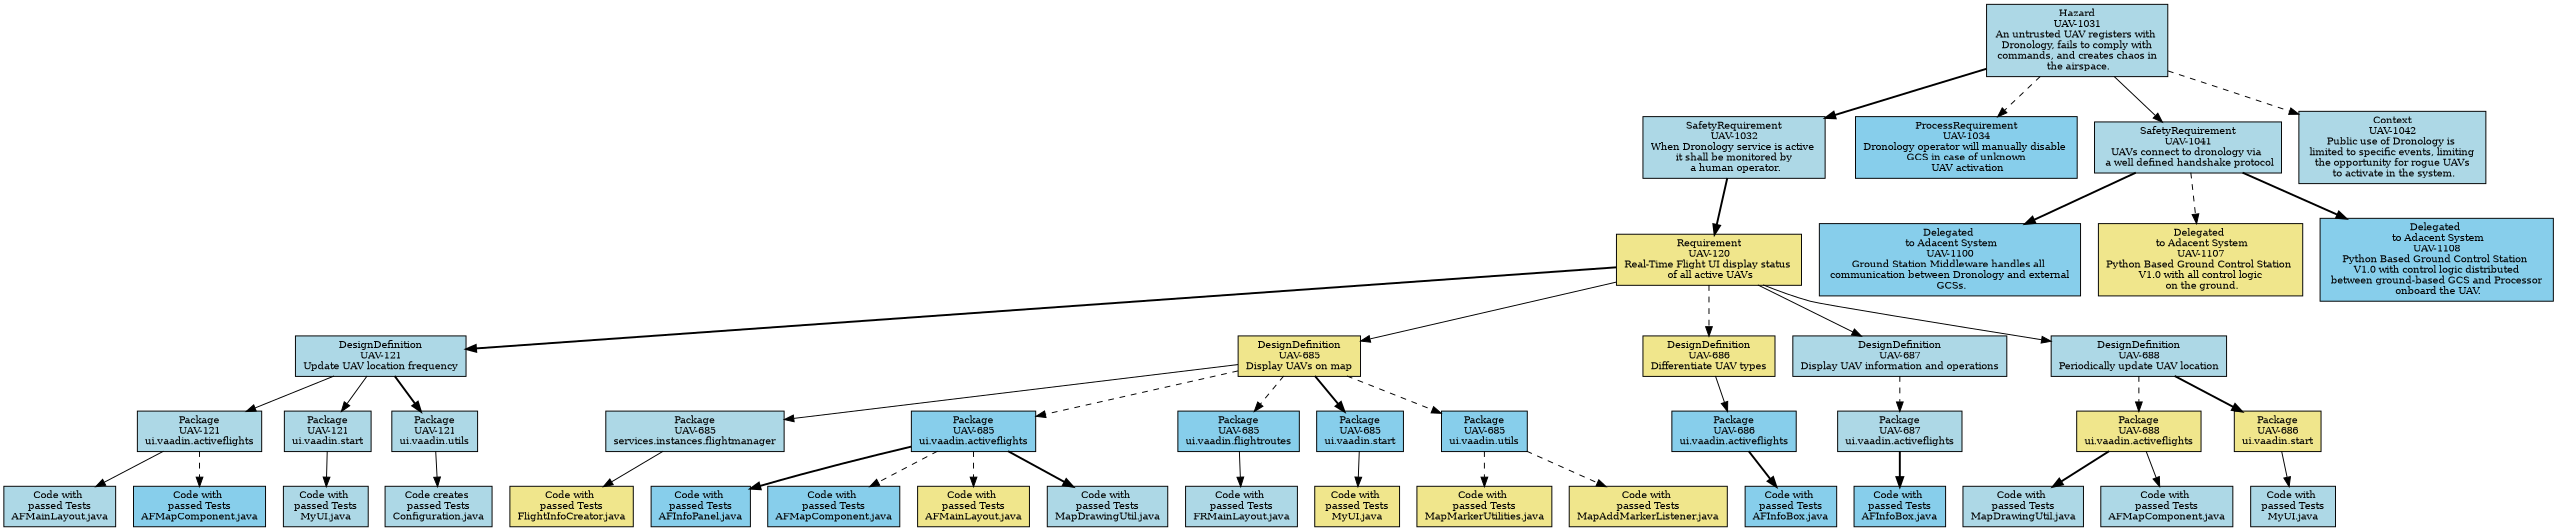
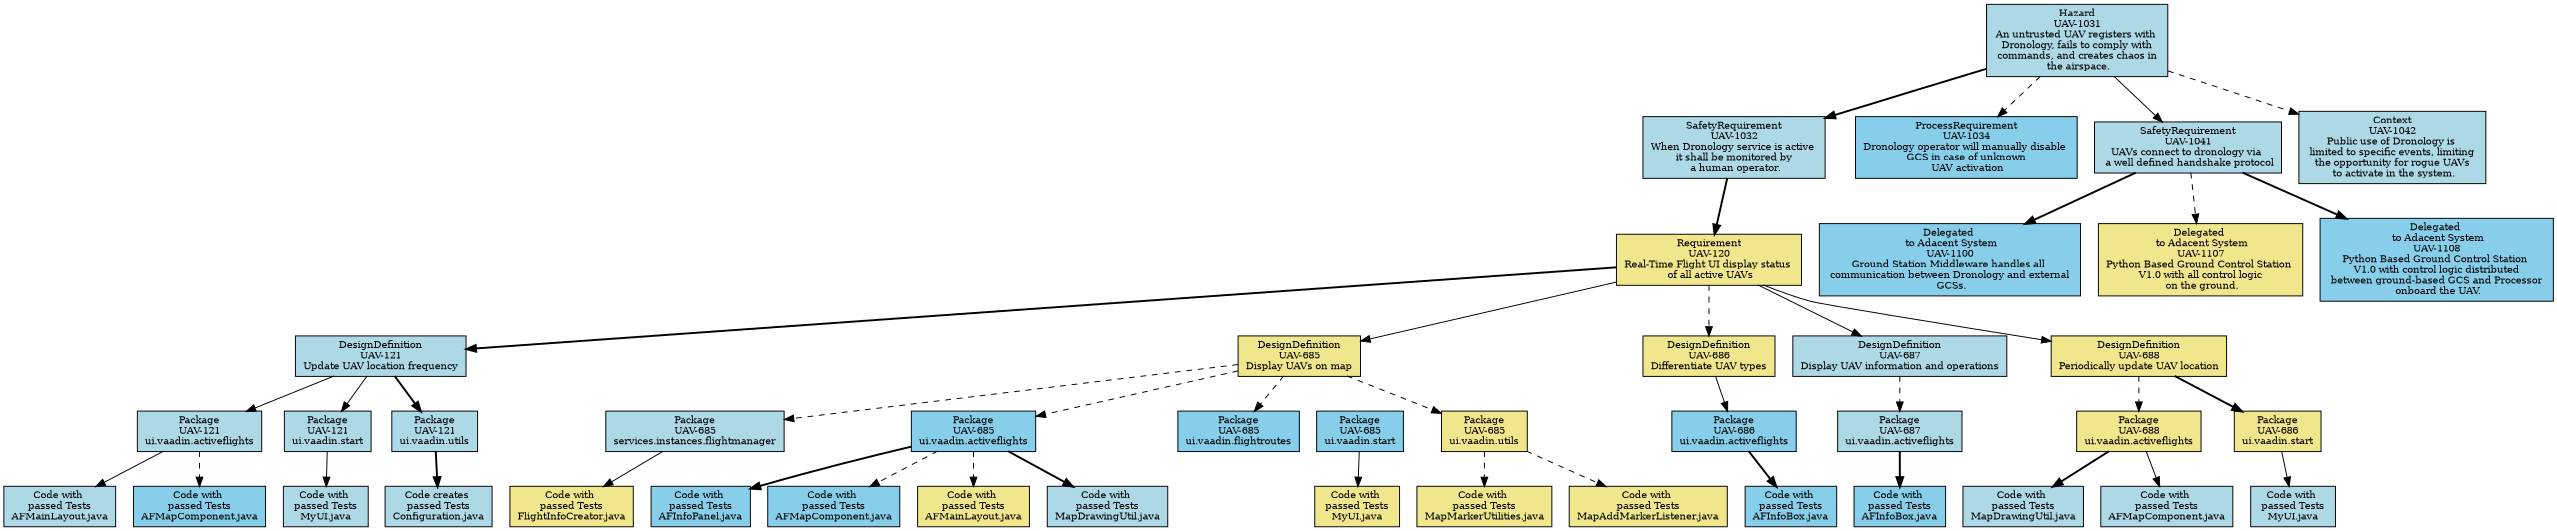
  digraph {
    autosize=false
    rankdir=TD
    node [color=black fillcolor=lightblue fontsize=10 shape=record style=filled]
    edge [style=solid]
    n1 [label="Hazard\nUAV-1031\nAn untrusted UAV registers with \n Dronology, fails to comply with \n commands, and creates chaos in \n the airspace. "]
    n2 [label="SafetyRequirement\nUAV-1032\nWhen Dronology service is active \n it shall be monitored by \n a human operator. "]
    n3 [fillcolor=skyblue label="ProcessRequirement\nUAV-1034\nDronology operator will manually disable \n GCS in case of unknown \n UAV activation "]
    n4 [label="SafetyRequirement\nUAV-1041\nUAVs connect to dronology via \n a well defined handshake protocol "]
    n5 [label="Context\nUAV-1042\nPublic use of Dronology is \n limited to specific events, limiting \n the opportunity for rogue UAVs \n to activate in the system. "]
    n6 [fillcolor=khaki label="Requirement\nUAV-120\nReal-Time Flight UI display status \n of all active UAVs "]
    n7 [fillcolor=skyblue label=" Delegated \n to Adacent System\nUAV-1100\nGround Station Middleware handles all \n communication between Dronology and external \n GCSs. "]
    n8 [fillcolor=khaki label=" Delegated \n to Adacent System\nUAV-1107\nPython Based Ground Control Station \n V1.0 with all control logic \n on the ground. "]
    n9 [fillcolor=skyblue label=" Delegated \n to Adacent System\nUAV-1108\nPython Based Ground Control Station \n V1.0 with control logic distributed \n between ground-based GCS and Processor \n onboard the UAV. "]
    n10 [label="DesignDefinition\nUAV-121\nUpdate UAV location frequency "]
    n11 [fillcolor=khaki label="DesignDefinition\nUAV-685\nDisplay UAVs on map "]
    n12 [fillcolor=khaki label="DesignDefinition\nUAV-686\nDifferentiate UAV types "]
    n13 [label="DesignDefinition\nUAV-687\nDisplay UAV information and operations "]
-   n14 [label="DesignDefinition\nUAV-688\nPeriodically update UAV location "]
+   n14 [fillcolor=khaki label="DesignDefinition\nUAV-688\nPeriodically update UAV location "]
    n15 [label="Package\nUAV-121\nui.vaadin.activeflights"]
    n16 [label="Package\nUAV-121\nui.vaadin.start"]
    n17 [label="Package\nUAV-121\nui.vaadin.utils"]
    n18 [label="Package\nUAV-685\nservices.instances.flightmanager"]
    n19 [fillcolor=skyblue label="Package\nUAV-685\nui.vaadin.activeflights"]
    n20 [fillcolor=skyblue label="Package\nUAV-685\nui.vaadin.flightroutes"]
    n21 [fillcolor=skyblue label="Package\nUAV-685\nui.vaadin.start"]
-   n22 [fillcolor=skyblue label="Package\nUAV-685\nui.vaadin.utils"]
+   n22 [fillcolor=khaki label="Package\nUAV-685\nui.vaadin.utils"]
    n23 [fillcolor=skyblue label="Package\nUAV-686\nui.vaadin.activeflights"]
    n24 [label="Package\nUAV-687\nui.vaadin.activeflights"]
    n25 [fillcolor=khaki label="Package\nUAV-688\nui.vaadin.activeflights"]
    n26 [fillcolor=khaki label="Package\nUAV-686\nui.vaadin.start"]
    n27 [label="Code with \n passed Tests \nAFMainLayout.java"]
    n28 [fillcolor=skyblue label="Code with \n passed Tests \nAFMapComponent.java"]
    n29 [label="Code with \n passed Tests \nMyUI.java"]
    n30 [label="Code creates \n passed Tests \nConfiguration.java"]
    n31 [fillcolor=khaki label="Code with \n passed Tests \nFlightInfoCreator.java"]
    n32 [fillcolor=skyblue label="Code with \n passed Tests \nAFInfoPanel.java"]
    n33 [fillcolor=skyblue label="Code with \n passed Tests \nAFMapComponent.java"]
    n34 [fillcolor=khaki label="Code with \n passed Tests \nAFMainLayout.java"]
    n35 [label="Code with \n passed Tests \nMapDrawingUtil.java"]
-   n36 [label="Code with \n passed Tests \nFRMainLayout.java"]
    n37 [fillcolor=khaki label="Code with \n passed Tests \nMyUI.java"]
    n38 [fillcolor=khaki label="Code with \n passed Tests \nMapMarkerUtilities.java"]
    n39 [fillcolor=khaki label="Code with \n passed Tests \nMapAddMarkerListener.java"]
    n40 [fillcolor=skyblue label="Code with \n passed Tests \nAFInfoBox.java"]
    n41 [fillcolor=skyblue label="Code with \n passed Tests \nAFInfoBox.java"]
    n42 [label="Code with \n passed Tests \nMapDrawingUtil.java"]
    n43 [label="Code with \n passed Tests \nAFMapComponent.java"]
    n44 [label="Code with \n passed Tests \nMyUI.java"]
    n1 -> n2 [style=bold]
    n1 -> n3 [style=dashed]
    n1 -> n4
    n1 -> n5 [style=dashed]
    n2 -> n6 [style=bold]
    n4 -> n7 [style=bold]
    n4 -> n8 [style=dashed]
    n4 -> n9 [style=bold]
    n6 -> n10 [style=bold]
    n6 -> n11
    n6 -> n12 [style=dashed]
    n6 -> n13
    n6 -> n14
    n10 -> n15
    n10 -> n16
    n10 -> n17 [style=bold]
-   n11 -> n18
+   n11 -> n18 [style=dashed]
    n11 -> n19 [style=dashed]
    n11 -> n20 [style=dashed]
-   n11 -> n21 [style=bold]
    n11 -> n22 [style=dashed]
    n12 -> n23
    n13 -> n24 [style=dashed]
    n14 -> n25 [style=dashed]
    n14 -> n26 [style=bold]
    n15 -> n27
    n15 -> n28 [style=dashed]
    n16 -> n29
-   n17 -> n30
+   n17 -> n30 [style=bold]
    n18 -> n31
    n19 -> n32 [style=bold]
    n19 -> n33 [style=dashed]
    n19 -> n34 [style=dashed]
    n19 -> n35 [style=bold]
-   n20 -> n36
    n21 -> n37
    n22 -> n38 [style=dashed]
    n22 -> n39 [style=dashed]
    n23 -> n40 [style=bold]
    n24 -> n41 [style=bold]
    n25 -> n42 [style=bold]
    n25 -> n43
    n26 -> n44
  }
